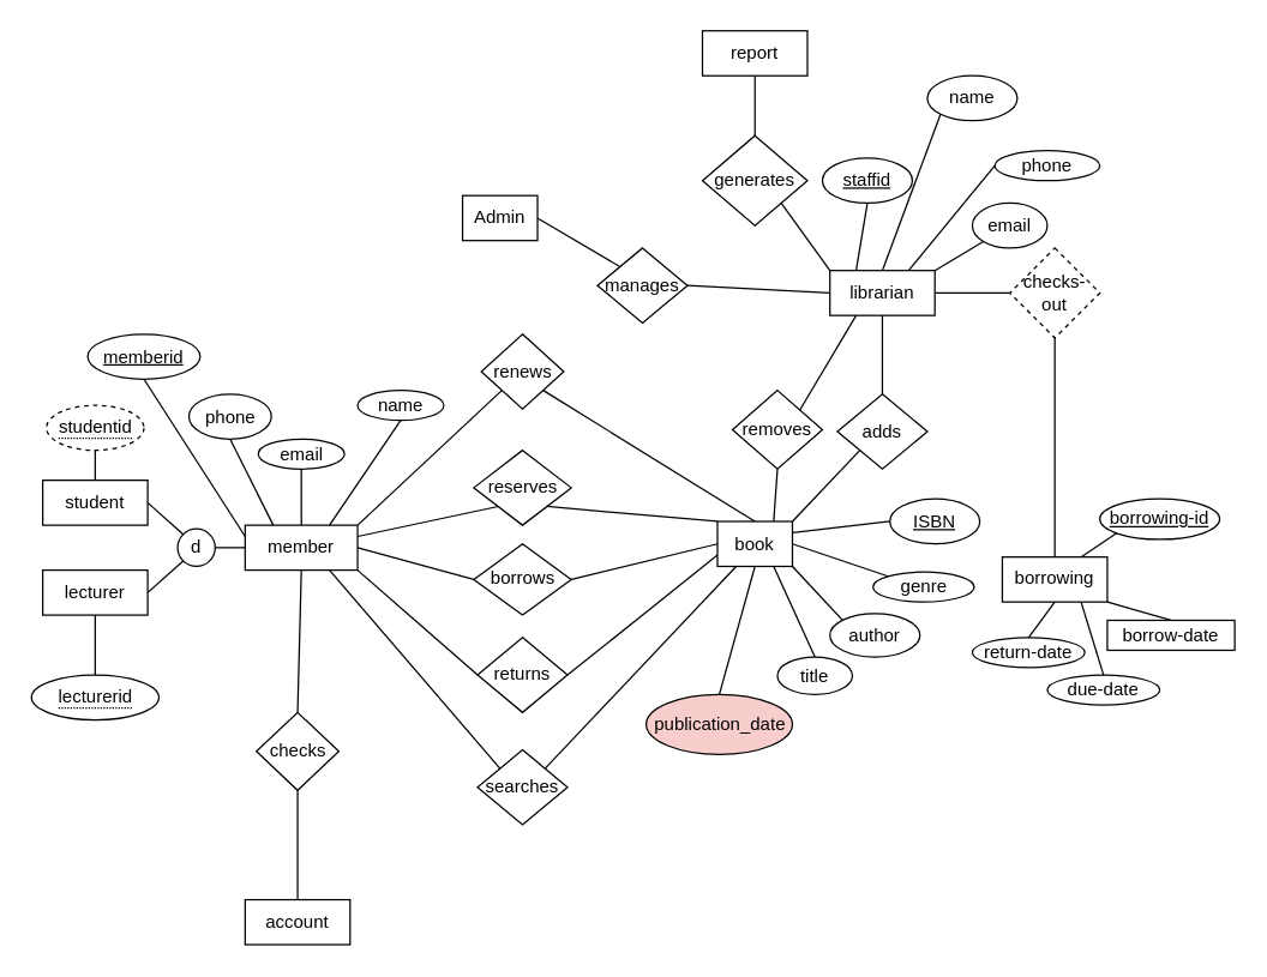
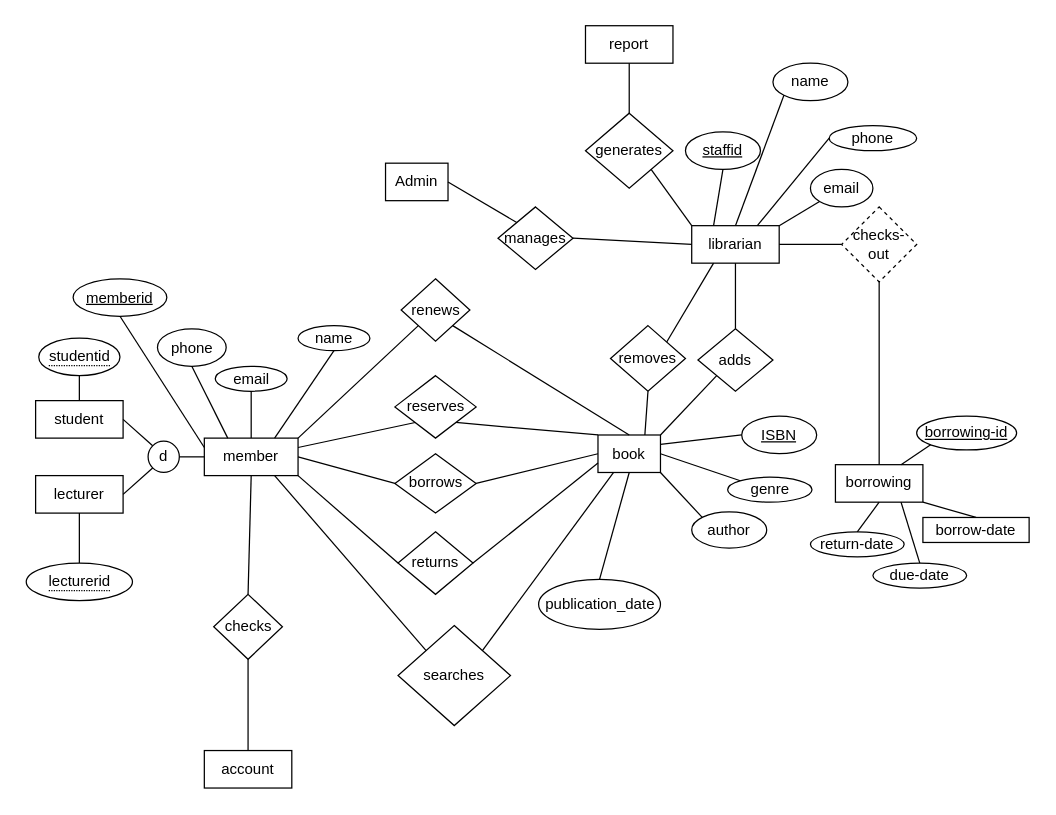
  <mxCell id="0" />
  <mxCell id="1" parent="0" />
  <mxCell id="2" value="borrowing" style="html=1;whiteSpace=wrap;" vertex="1" parent="1"><mxGeometry x="668" y="371.25" width="70" height="30" as="geometry" /></mxCell>
  <mxCell id="3" value="librarian" style="html=1;whiteSpace=wrap;" vertex="1" parent="1"><mxGeometry x="553" y="180" width="70" height="30" as="geometry" /></mxCell>
  <mxCell id="4" value="book" style="html=1;whiteSpace=wrap;" vertex="1" parent="1"><mxGeometry x="478" y="347.5" width="50" height="30" as="geometry" /></mxCell>
  <mxCell id="5" value="lecturer" style="html=1;whiteSpace=wrap;" vertex="1" parent="1"><mxGeometry x="28" y="380" width="70" height="30" as="geometry" /></mxCell>
  <mxCell id="6" value="student" style="html=1;whiteSpace=wrap;" vertex="1" parent="1"><mxGeometry x="28" y="320" width="70" height="30" as="geometry" /></mxCell>
  <mxCell id="7" value="member" style="html=1;whiteSpace=wrap;" vertex="1" parent="1"><mxGeometry x="163" y="350" width="75" height="30" as="geometry" /></mxCell>
  <mxCell id="8" value="report" style="html=1;whiteSpace=wrap;" vertex="1" parent="1"><mxGeometry x="468" y="20" width="70" height="30" as="geometry" /></mxCell>
  <mxCell id="9" value="account" style="html=1;whiteSpace=wrap;" vertex="1" parent="1"><mxGeometry x="163" y="600" width="70" height="30" as="geometry" /></mxCell>
  <mxCell id="10" value="d" style="ellipse;whiteSpace=wrap;html=1;aspect=fixed;" vertex="1" parent="1"><mxGeometry x="118" y="352.5" width="25" height="25" as="geometry" /></mxCell>
  <mxCell id="11" value="" style="endArrow=none;html=1;rounded=0;exitX=0;exitY=0;exitDx=0;exitDy=0;entryX=1;entryY=1;entryDx=0;entryDy=0;" edge="1" parent="1" source="4" target="18"><mxGeometry width="50" height="50" relative="1" as="geometry"><mxPoint x="508" y="180" as="sourcePoint" /><mxPoint x="558" y="130" as="targetPoint" /></mxGeometry></mxCell>
  <mxCell id="12" value="" style="endArrow=none;html=1;rounded=0;exitX=1;exitY=0.5;exitDx=0;exitDy=0;entryX=0;entryY=0.5;entryDx=0;entryDy=0;" edge="1" parent="1" source="10" target="7"><mxGeometry width="50" height="50" relative="1" as="geometry"><mxPoint x="158" y="120" as="sourcePoint" /><mxPoint x="208" y="70" as="targetPoint" /></mxGeometry></mxCell>
  <mxCell id="13" value="" style="endArrow=none;html=1;rounded=0;exitX=1;exitY=0.5;exitDx=0;exitDy=0;entryX=0;entryY=0;entryDx=0;entryDy=0;" edge="1" parent="1" source="6" target="10"><mxGeometry width="50" height="50" relative="1" as="geometry"><mxPoint x="123" y="57.5" as="sourcePoint" /><mxPoint x="173" y="7.5" as="targetPoint" /></mxGeometry></mxCell>
  <mxCell id="14" value="" style="endArrow=none;html=1;rounded=0;exitX=1;exitY=0.5;exitDx=0;exitDy=0;entryX=0;entryY=1;entryDx=0;entryDy=0;" edge="1" parent="1" source="5" target="10"><mxGeometry width="50" height="50" relative="1" as="geometry"><mxPoint x="138" y="150" as="sourcePoint" /><mxPoint x="188" y="100" as="targetPoint" /></mxGeometry></mxCell>
  <mxCell id="15" value="checks-out" style="rhombus;whiteSpace=wrap;html=1;dashed=1;" vertex="1" parent="1"><mxGeometry x="673" y="165" width="60" height="60" as="geometry" /></mxCell>
  <mxCell id="16" value="adds" style="rhombus;whiteSpace=wrap;html=1;" vertex="1" parent="1"><mxGeometry x="558" y="262.5" width="60" height="50" as="geometry" /></mxCell>
  <mxCell id="17" value="removes" style="rhombus;whiteSpace=wrap;html=1;" vertex="1" parent="1"><mxGeometry x="488" y="260" width="60" height="52.5" as="geometry" /></mxCell>
  <mxCell id="18" value="reserves" style="rhombus;whiteSpace=wrap;html=1;" vertex="1" parent="1"><mxGeometry x="315.5" y="300" width="65" height="50" as="geometry" /></mxCell>
- <mxCell id="19" value="searches" style="rhombus;whiteSpace=wrap;html=1;" vertex="1" parent="1"><mxGeometry x="318" y="500" width="60" height="50" as="geometry" /></mxCell>
+ <mxCell id="19" value="searches" style="rhombus;whiteSpace=wrap;html=1;" vertex="1" parent="1"><mxGeometry x="318" y="500" width="90" height="80" as="geometry" /></mxCell>
  <mxCell id="20" value="returns" style="rhombus;whiteSpace=wrap;html=1;" vertex="1" parent="1"><mxGeometry x="318" y="425" width="60" height="50" as="geometry" /></mxCell>
  <mxCell id="21" value="renews" style="rhombus;whiteSpace=wrap;html=1;" vertex="1" parent="1"><mxGeometry x="320.5" y="222.5" width="55" height="50" as="geometry" /></mxCell>
  <mxCell id="22" value="borrows" style="rhombus;whiteSpace=wrap;html=1;" vertex="1" parent="1"><mxGeometry x="315.5" y="362.5" width="65" height="47.5" as="geometry" /></mxCell>
  <mxCell id="23" value="" style="endArrow=none;html=1;rounded=0;exitX=1;exitY=0.25;exitDx=0;exitDy=0;entryX=0;entryY=1;entryDx=0;entryDy=0;" edge="1" parent="1" source="7" target="18"><mxGeometry width="50" height="50" relative="1" as="geometry"><mxPoint x="288" y="180" as="sourcePoint" /><mxPoint x="338" y="130" as="targetPoint" /></mxGeometry></mxCell>
  <mxCell id="24" value="" style="endArrow=none;html=1;rounded=0;exitX=1;exitY=1;exitDx=0;exitDy=0;entryX=0.5;entryY=0;entryDx=0;entryDy=0;" edge="1" parent="1" source="21" target="4"><mxGeometry width="50" height="50" relative="1" as="geometry"><mxPoint x="428" y="110" as="sourcePoint" /><mxPoint x="478" y="60" as="targetPoint" /></mxGeometry></mxCell>
  <mxCell id="25" value="" style="endArrow=none;html=1;rounded=0;entryX=0;entryY=0;entryDx=0;entryDy=0;exitX=0.75;exitY=1;exitDx=0;exitDy=0;" edge="1" parent="1" source="7" target="19"><mxGeometry width="50" height="50" relative="1" as="geometry"><mxPoint x="238" y="220" as="sourcePoint" /><mxPoint x="298" y="270" as="targetPoint" /></mxGeometry></mxCell>
  <mxCell id="26" value="" style="endArrow=none;html=1;rounded=0;exitX=1;exitY=0.5;exitDx=0;exitDy=0;entryX=0;entryY=0.5;entryDx=0;entryDy=0;" edge="1" parent="1" source="22" target="4"><mxGeometry width="50" height="50" relative="1" as="geometry"><mxPoint x="423" y="210" as="sourcePoint" /><mxPoint x="473" y="160" as="targetPoint" /></mxGeometry></mxCell>
  <mxCell id="27" value="" style="endArrow=none;html=1;rounded=0;exitX=1;exitY=0.5;exitDx=0;exitDy=0;entryX=0;entryY=0.5;entryDx=0;entryDy=0;" edge="1" parent="1" source="7" target="22"><mxGeometry width="50" height="50" relative="1" as="geometry"><mxPoint x="293" y="200" as="sourcePoint" /><mxPoint x="343" y="150" as="targetPoint" /></mxGeometry></mxCell>
  <mxCell id="28" value="" style="endArrow=none;html=1;rounded=0;exitX=1;exitY=0;exitDx=0;exitDy=0;entryX=0;entryY=1;entryDx=0;entryDy=0;" edge="1" parent="1" source="7" target="21"><mxGeometry width="50" height="50" relative="1" as="geometry"><mxPoint x="248" y="145" as="sourcePoint" /><mxPoint x="298" y="95" as="targetPoint" /></mxGeometry></mxCell>
  <mxCell id="29" value="" style="endArrow=none;html=1;rounded=0;entryX=0;entryY=0.5;entryDx=0;entryDy=0;exitX=1;exitY=1;exitDx=0;exitDy=0;" edge="1" parent="1" source="7" target="20"><mxGeometry width="50" height="50" relative="1" as="geometry"><mxPoint x="238" y="290" as="sourcePoint" /><mxPoint x="288" y="240" as="targetPoint" /></mxGeometry></mxCell>
  <mxCell id="30" value="" style="endArrow=none;html=1;rounded=0;entryX=0;entryY=0.75;entryDx=0;entryDy=0;exitX=1;exitY=0.5;exitDx=0;exitDy=0;" edge="1" parent="1" source="20" target="4"><mxGeometry width="50" height="50" relative="1" as="geometry"><mxPoint x="403" y="290" as="sourcePoint" /><mxPoint x="453" y="240" as="targetPoint" /></mxGeometry></mxCell>
  <mxCell id="31" value="" style="endArrow=none;html=1;rounded=0;exitX=1;exitY=0;exitDx=0;exitDy=0;entryX=0.25;entryY=1;entryDx=0;entryDy=0;" edge="1" parent="1" source="19" target="4"><mxGeometry width="50" height="50" relative="1" as="geometry"><mxPoint x="438" y="310" as="sourcePoint" /><mxPoint x="488" y="260" as="targetPoint" /></mxGeometry></mxCell>
  <mxCell id="32" value="" style="endArrow=none;html=1;rounded=0;exitX=1;exitY=0;exitDx=0;exitDy=0;entryX=0.25;entryY=1;entryDx=0;entryDy=0;" edge="1" parent="1" source="17" target="3"><mxGeometry width="50" height="50" relative="1" as="geometry"><mxPoint x="448" y="130" as="sourcePoint" /><mxPoint x="498" y="80" as="targetPoint" /></mxGeometry></mxCell>
  <mxCell id="33" value="" style="endArrow=none;html=1;rounded=0;exitX=0.5;exitY=0;exitDx=0;exitDy=0;entryX=0.5;entryY=1;entryDx=0;entryDy=0;" edge="1" parent="1" source="16" target="3"><mxGeometry width="50" height="50" relative="1" as="geometry"><mxPoint x="628" y="182.5" as="sourcePoint" /><mxPoint x="568" y="220" as="targetPoint" /></mxGeometry></mxCell>
  <mxCell id="34" value="" style="endArrow=none;html=1;rounded=0;exitX=1;exitY=0;exitDx=0;exitDy=0;entryX=0;entryY=1;entryDx=0;entryDy=0;" edge="1" parent="1" source="4" target="16"><mxGeometry width="50" height="50" relative="1" as="geometry"><mxPoint x="618" y="267.5" as="sourcePoint" /><mxPoint x="668" y="217.5" as="targetPoint" /></mxGeometry></mxCell>
  <mxCell id="35" value="" style="endArrow=none;html=1;rounded=0;exitX=0.75;exitY=0;exitDx=0;exitDy=0;entryX=0.5;entryY=1;entryDx=0;entryDy=0;" edge="1" parent="1" source="4" target="17"><mxGeometry width="50" height="50" relative="1" as="geometry"><mxPoint x="528" y="222.5" as="sourcePoint" /><mxPoint x="578" y="172.5" as="targetPoint" /></mxGeometry></mxCell>
  <mxCell id="36" value="Admin" style="rounded=0;whiteSpace=wrap;html=1;" vertex="1" parent="1"><mxGeometry x="308" y="130" width="50" height="30" as="geometry" /></mxCell>
  <mxCell id="37" value="manages" style="rhombus;whiteSpace=wrap;html=1;" vertex="1" parent="1"><mxGeometry x="398" y="165" width="60" height="50" as="geometry" /></mxCell>
  <mxCell id="38" value="" style="endArrow=none;html=1;rounded=0;exitX=1;exitY=0.5;exitDx=0;exitDy=0;entryX=0;entryY=0;entryDx=0;entryDy=0;" edge="1" parent="1" source="36" target="37"><mxGeometry width="50" height="50" relative="1" as="geometry"><mxPoint x="358" y="70" as="sourcePoint" /><mxPoint x="408" y="20" as="targetPoint" /></mxGeometry></mxCell>
  <mxCell id="39" value="" style="endArrow=none;html=1;rounded=0;entryX=0.5;entryY=1;entryDx=0;entryDy=0;exitX=0.5;exitY=0;exitDx=0;exitDy=0;" edge="1" parent="1" source="2" target="15"><mxGeometry width="50" height="50" relative="1" as="geometry"><mxPoint x="668" y="210" as="sourcePoint" /><mxPoint x="718" y="160" as="targetPoint" /></mxGeometry></mxCell>
  <mxCell id="40" value="" style="endArrow=none;html=1;rounded=0;exitX=1;exitY=0.5;exitDx=0;exitDy=0;entryX=0;entryY=0.5;entryDx=0;entryDy=0;" edge="1" parent="1" source="3" target="15"><mxGeometry width="50" height="50" relative="1" as="geometry"><mxPoint x="628" y="120" as="sourcePoint" /><mxPoint x="678" y="70" as="targetPoint" /></mxGeometry></mxCell>
  <mxCell id="41" value="" style="endArrow=none;html=1;rounded=0;entryX=1;entryY=0.5;entryDx=0;entryDy=0;exitX=0;exitY=0.5;exitDx=0;exitDy=0;" edge="1" parent="1" source="3" target="37"><mxGeometry width="50" height="50" relative="1" as="geometry"><mxPoint x="483" y="90" as="sourcePoint" /><mxPoint x="533" y="40" as="targetPoint" /></mxGeometry></mxCell>
  <mxCell id="42" value="checks" style="rhombus;whiteSpace=wrap;html=1;" vertex="1" parent="1"><mxGeometry x="170.5" y="475" width="55" height="52" as="geometry" /></mxCell>
  <mxCell id="43" value="generates" style="rhombus;whiteSpace=wrap;html=1;" vertex="1" parent="1"><mxGeometry x="468" y="90" width="70" height="60" as="geometry" /></mxCell>
  <mxCell id="44" value="" style="endArrow=none;html=1;rounded=0;entryX=0.5;entryY=1;entryDx=0;entryDy=0;exitX=0.5;exitY=0;exitDx=0;exitDy=0;" edge="1" parent="1" source="43" target="8"><mxGeometry width="50" height="50" relative="1" as="geometry"><mxPoint x="458" y="90" as="sourcePoint" /><mxPoint x="508" y="40" as="targetPoint" /></mxGeometry></mxCell>
  <mxCell id="45" value="" style="endArrow=none;html=1;rounded=0;entryX=1;entryY=1;entryDx=0;entryDy=0;exitX=0;exitY=0;exitDx=0;exitDy=0;" edge="1" parent="1" source="3" target="43"><mxGeometry width="50" height="50" relative="1" as="geometry"><mxPoint x="503" y="200" as="sourcePoint" /><mxPoint x="553" y="150" as="targetPoint" /></mxGeometry></mxCell>
  <mxCell id="46" value="" style="endArrow=none;html=1;rounded=0;entryX=0.5;entryY=1;entryDx=0;entryDy=0;" edge="1" parent="1" source="9" target="42"><mxGeometry width="50" height="50" relative="1" as="geometry"><mxPoint x="128" y="620" as="sourcePoint" /><mxPoint x="178" y="570" as="targetPoint" /></mxGeometry></mxCell>
  <mxCell id="47" value="" style="endArrow=none;html=1;rounded=0;entryX=0.5;entryY=1;entryDx=0;entryDy=0;exitX=0.5;exitY=0;exitDx=0;exitDy=0;" edge="1" parent="1" source="42" target="7"><mxGeometry width="50" height="50" relative="1" as="geometry"><mxPoint x="138" y="475" as="sourcePoint" /><mxPoint x="188" y="425" as="targetPoint" /></mxGeometry></mxCell>
  <mxCell id="48" value="memberid" style="ellipse;whiteSpace=wrap;html=1;align=center;fontStyle=4;" vertex="1" parent="1"><mxGeometry x="58" y="222.5" width="75" height="30" as="geometry" /></mxCell>
- <mxCell id="49" value="publication_date" style="ellipse;whiteSpace=wrap;html=1;align=center;fillColor=#f8cecc;" vertex="1" parent="1"><mxGeometry x="430.5" y="463" width="97.5" height="40" as="geometry" /></mxCell>
+ <mxCell id="49" value="publication_date" style="ellipse;whiteSpace=wrap;html=1;align=center;" vertex="1" parent="1"><mxGeometry x="430.5" y="463" width="97.5" height="40" as="geometry" /></mxCell>
  <mxCell id="50" value="genre" style="ellipse;whiteSpace=wrap;html=1;align=center;" vertex="1" parent="1"><mxGeometry x="581.75" y="381.25" width="67.5" height="20" as="geometry" /></mxCell>
  <mxCell id="51" value="author" style="ellipse;whiteSpace=wrap;html=1;align=center;" vertex="1" parent="1"><mxGeometry x="553" y="409" width="60" height="29" as="geometry" /></mxCell>
  <mxCell id="52" value="phone" style="ellipse;whiteSpace=wrap;html=1;align=center;" vertex="1" parent="1"><mxGeometry x="125.5" y="262.5" width="55" height="30" as="geometry" /></mxCell>
  <mxCell id="53" value="email" style="ellipse;whiteSpace=wrap;html=1;align=center;" vertex="1" parent="1"><mxGeometry x="171.75" y="292.5" width="57.5" height="20" as="geometry" /></mxCell>
  <mxCell id="54" value="name" style="ellipse;whiteSpace=wrap;html=1;align=center;" vertex="1" parent="1"><mxGeometry x="238" y="260" width="57.5" height="20" as="geometry" /></mxCell>
- <mxCell id="55" value="&lt;span style=&quot;border-bottom: 1px dotted&quot;&gt;studentid&lt;/span&gt;" style="ellipse;whiteSpace=wrap;html=1;align=center;dashed=1;" vertex="1" parent="1"><mxGeometry x="30.5" y="270" width="65" height="30" as="geometry" /></mxCell>
+ <mxCell id="55" value="&lt;span style=&quot;border-bottom: 1px dotted&quot;&gt;studentid&lt;/span&gt;" style="ellipse;whiteSpace=wrap;html=1;align=center;" vertex="1" parent="1"><mxGeometry x="30.5" y="270" width="65" height="30" as="geometry" /></mxCell>
  <mxCell id="56" value="&lt;span style=&quot;border-bottom: 1px dotted&quot;&gt;lecturerid&lt;/span&gt;" style="ellipse;whiteSpace=wrap;html=1;align=center;" vertex="1" parent="1"><mxGeometry x="20.5" y="450" width="85" height="30" as="geometry" /></mxCell>
  <mxCell id="57" value="" style="endArrow=none;html=1;rounded=0;entryX=0.5;entryY=1;entryDx=0;entryDy=0;exitX=0.25;exitY=0;exitDx=0;exitDy=0;" edge="1" parent="1" source="7" target="52"><mxGeometry width="50" height="50" relative="1" as="geometry"><mxPoint x="143" y="312.5" as="sourcePoint" /><mxPoint x="193" y="262.5" as="targetPoint" /></mxGeometry></mxCell>
  <mxCell id="58" value="" style="endArrow=none;html=1;rounded=0;exitX=0.75;exitY=0;exitDx=0;exitDy=0;entryX=0.5;entryY=1;entryDx=0;entryDy=0;" edge="1" parent="1" source="7" target="54"><mxGeometry width="50" height="50" relative="1" as="geometry"><mxPoint x="190.5" y="347.5" as="sourcePoint" /><mxPoint x="240.5" y="297.5" as="targetPoint" /></mxGeometry></mxCell>
  <mxCell id="59" value="" style="endArrow=none;html=1;rounded=0;entryX=0.5;entryY=1;entryDx=0;entryDy=0;exitX=0;exitY=0.25;exitDx=0;exitDy=0;" edge="1" parent="1" source="7" target="48"><mxGeometry width="50" height="50" relative="1" as="geometry"><mxPoint x="160.5" y="340" as="sourcePoint" /><mxPoint x="210.5" y="290" as="targetPoint" /></mxGeometry></mxCell>
  <mxCell id="60" value="" style="endArrow=none;html=1;rounded=0;exitX=0.5;exitY=0;exitDx=0;exitDy=0;entryX=0.5;entryY=1;entryDx=0;entryDy=0;" edge="1" parent="1" source="6" target="55"><mxGeometry width="50" height="50" relative="1" as="geometry"><mxPoint x="68" y="302.5" as="sourcePoint" /><mxPoint x="118" y="252.5" as="targetPoint" /></mxGeometry></mxCell>
  <mxCell id="61" value="" style="endArrow=none;html=1;rounded=0;entryX=0.5;entryY=1;entryDx=0;entryDy=0;exitX=0.5;exitY=0;exitDx=0;exitDy=0;" edge="1" parent="1" source="56" target="5"><mxGeometry width="50" height="50" relative="1" as="geometry"><mxPoint x="68" y="460" as="sourcePoint" /><mxPoint x="118" y="410" as="targetPoint" /></mxGeometry></mxCell>
  <mxCell id="62" value="" style="endArrow=none;html=1;rounded=0;entryX=0.5;entryY=1;entryDx=0;entryDy=0;exitX=0.5;exitY=0;exitDx=0;exitDy=0;" edge="1" parent="1" source="7" target="53"><mxGeometry width="50" height="50" relative="1" as="geometry"><mxPoint x="173" y="347.5" as="sourcePoint" /><mxPoint x="223" y="297.5" as="targetPoint" /></mxGeometry></mxCell>
- <mxCell id="63" value="title" style="ellipse;whiteSpace=wrap;html=1;align=center;" vertex="1" parent="1"><mxGeometry x="518" y="438" width="50" height="25" as="geometry" /></mxCell>
  <mxCell id="64" value="ISBN" style="ellipse;whiteSpace=wrap;html=1;align=center;fontStyle=4;" vertex="1" parent="1"><mxGeometry x="593" y="332.5" width="60" height="30" as="geometry" /></mxCell>
  <mxCell id="65" value="" style="endArrow=none;html=1;rounded=0;entryX=0.5;entryY=1;entryDx=0;entryDy=0;exitX=0.5;exitY=0;exitDx=0;exitDy=0;" edge="1" parent="1" source="49" target="4"><mxGeometry width="50" height="50" relative="1" as="geometry"><mxPoint x="458" y="475" as="sourcePoint" /><mxPoint x="508" y="425" as="targetPoint" /></mxGeometry></mxCell>
  <mxCell id="66" value="" style="endArrow=none;html=1;rounded=0;entryX=1;entryY=1;entryDx=0;entryDy=0;exitX=0;exitY=0;exitDx=0;exitDy=0;" edge="1" parent="1" source="51" target="4"><mxGeometry width="50" height="50" relative="1" as="geometry"><mxPoint x="503" y="460" as="sourcePoint" /><mxPoint x="553" y="410" as="targetPoint" /></mxGeometry></mxCell>
- <mxCell id="67" value="" style="endArrow=none;html=1;rounded=0;entryX=0.75;entryY=1;entryDx=0;entryDy=0;exitX=0.5;exitY=0;exitDx=0;exitDy=0;" edge="1" parent="1" source="63" target="4"><mxGeometry width="50" height="50" relative="1" as="geometry"><mxPoint x="468" y="463" as="sourcePoint" /><mxPoint x="518" y="413" as="targetPoint" /></mxGeometry></mxCell>
  <mxCell id="68" value="" style="endArrow=none;html=1;rounded=0;exitX=1;exitY=0.5;exitDx=0;exitDy=0;entryX=0;entryY=0;entryDx=0;entryDy=0;" edge="1" parent="1" source="4" target="50"><mxGeometry width="50" height="50" relative="1" as="geometry"><mxPoint x="543" y="440" as="sourcePoint" /><mxPoint x="593" y="390" as="targetPoint" /></mxGeometry></mxCell>
  <mxCell id="69" value="" style="endArrow=none;html=1;rounded=0;exitX=1;exitY=0.25;exitDx=0;exitDy=0;entryX=0;entryY=0.5;entryDx=0;entryDy=0;" edge="1" parent="1" source="4" target="64"><mxGeometry width="50" height="50" relative="1" as="geometry"><mxPoint x="528" y="387.5" as="sourcePoint" /><mxPoint x="578" y="337.5" as="targetPoint" /></mxGeometry></mxCell>
  <mxCell id="70" value="borrowing-id" style="ellipse;whiteSpace=wrap;html=1;align=center;fontStyle=4;" vertex="1" parent="1"><mxGeometry x="733" y="332.5" width="80" height="27" as="geometry" /></mxCell>
  <mxCell id="71" value="return-date" style="ellipse;whiteSpace=wrap;html=1;align=center;" vertex="1" parent="1"><mxGeometry x="648" y="425" width="75" height="20" as="geometry" /></mxCell>
  <mxCell id="72" value="due-date" style="ellipse;whiteSpace=wrap;html=1;align=center;" vertex="1" parent="1"><mxGeometry x="698" y="450" width="75" height="20" as="geometry" /></mxCell>
  <mxCell id="73" value="borrow-date" style="whiteSpace=wrap;html=1;align=center;rounded=0;" vertex="1" parent="1"><mxGeometry x="738" y="413.5" width="85" height="20" as="geometry" /></mxCell>
  <mxCell id="74" value="" style="endArrow=none;html=1;rounded=0;entryX=0.5;entryY=1;entryDx=0;entryDy=0;exitX=0.5;exitY=0;exitDx=0;exitDy=0;" edge="1" parent="1" source="71" target="2"><mxGeometry width="50" height="50" relative="1" as="geometry"><mxPoint x="603" y="503" as="sourcePoint" /><mxPoint x="653" y="453" as="targetPoint" /></mxGeometry></mxCell>
  <mxCell id="75" value="" style="endArrow=none;html=1;rounded=0;entryX=0.75;entryY=1;entryDx=0;entryDy=0;exitX=0.5;exitY=0;exitDx=0;exitDy=0;" edge="1" parent="1" source="72" target="2"><mxGeometry width="50" height="50" relative="1" as="geometry"><mxPoint x="613" y="508" as="sourcePoint" /><mxPoint x="663" y="458" as="targetPoint" /></mxGeometry></mxCell>
  <mxCell id="76" value="" style="endArrow=none;html=1;rounded=0;entryX=1;entryY=1;entryDx=0;entryDy=0;exitX=0.5;exitY=0;exitDx=0;exitDy=0;" edge="1" parent="1" source="73" target="2"><mxGeometry width="50" height="50" relative="1" as="geometry"><mxPoint x="653" y="488" as="sourcePoint" /><mxPoint x="703" y="438" as="targetPoint" /></mxGeometry></mxCell>
  <mxCell id="77" value="" style="endArrow=none;html=1;rounded=0;exitX=0.75;exitY=0;exitDx=0;exitDy=0;entryX=0;entryY=1;entryDx=0;entryDy=0;" edge="1" parent="1" source="2" target="70"><mxGeometry width="50" height="50" relative="1" as="geometry"><mxPoint x="778" y="402.5" as="sourcePoint" /><mxPoint x="828" y="352.5" as="targetPoint" /></mxGeometry></mxCell>
  <mxCell id="78" value="staffid" style="ellipse;whiteSpace=wrap;html=1;align=center;fontStyle=4;" vertex="1" parent="1"><mxGeometry x="548" y="105" width="60" height="30" as="geometry" /></mxCell>
  <mxCell id="79" value="phone" style="ellipse;whiteSpace=wrap;html=1;align=center;" vertex="1" parent="1"><mxGeometry x="663" y="100" width="70" height="20" as="geometry" /></mxCell>
  <mxCell id="80" value="email" style="ellipse;whiteSpace=wrap;html=1;align=center;" vertex="1" parent="1"><mxGeometry x="648" y="135" width="50" height="30" as="geometry" /></mxCell>
  <mxCell id="81" value="name" style="ellipse;whiteSpace=wrap;html=1;align=center;" vertex="1" parent="1"><mxGeometry x="618" y="50" width="60" height="30" as="geometry" /></mxCell>
  <mxCell id="82" value="" style="endArrow=none;html=1;rounded=0;exitX=1;exitY=0;exitDx=0;exitDy=0;entryX=0;entryY=1;entryDx=0;entryDy=0;" edge="1" parent="1" source="3" target="80"><mxGeometry width="50" height="50" relative="1" as="geometry"><mxPoint x="608" y="222.5" as="sourcePoint" /><mxPoint x="658" y="172.5" as="targetPoint" /></mxGeometry></mxCell>
  <mxCell id="83" value="" style="endArrow=none;html=1;rounded=0;exitX=0.75;exitY=0;exitDx=0;exitDy=0;entryX=0;entryY=0.5;entryDx=0;entryDy=0;" edge="1" parent="1" source="3" target="79"><mxGeometry width="50" height="50" relative="1" as="geometry"><mxPoint x="599.25" y="170" as="sourcePoint" /><mxPoint x="649.25" y="120" as="targetPoint" /></mxGeometry></mxCell>
  <mxCell id="84" value="" style="endArrow=none;html=1;rounded=0;exitX=0.5;exitY=0;exitDx=0;exitDy=0;entryX=0;entryY=1;entryDx=0;entryDy=0;" edge="1" parent="1" source="3" target="81"><mxGeometry width="50" height="50" relative="1" as="geometry"><mxPoint x="613" y="135" as="sourcePoint" /><mxPoint x="663" y="85" as="targetPoint" /></mxGeometry></mxCell>
  <mxCell id="85" value="" style="endArrow=none;html=1;rounded=0;exitX=0.25;exitY=0;exitDx=0;exitDy=0;entryX=0.5;entryY=1;entryDx=0;entryDy=0;" edge="1" parent="1" source="3" target="78"><mxGeometry width="50" height="50" relative="1" as="geometry"><mxPoint x="581.75" y="140" as="sourcePoint" /><mxPoint x="631.75" y="90" as="targetPoint" /></mxGeometry></mxCell>
